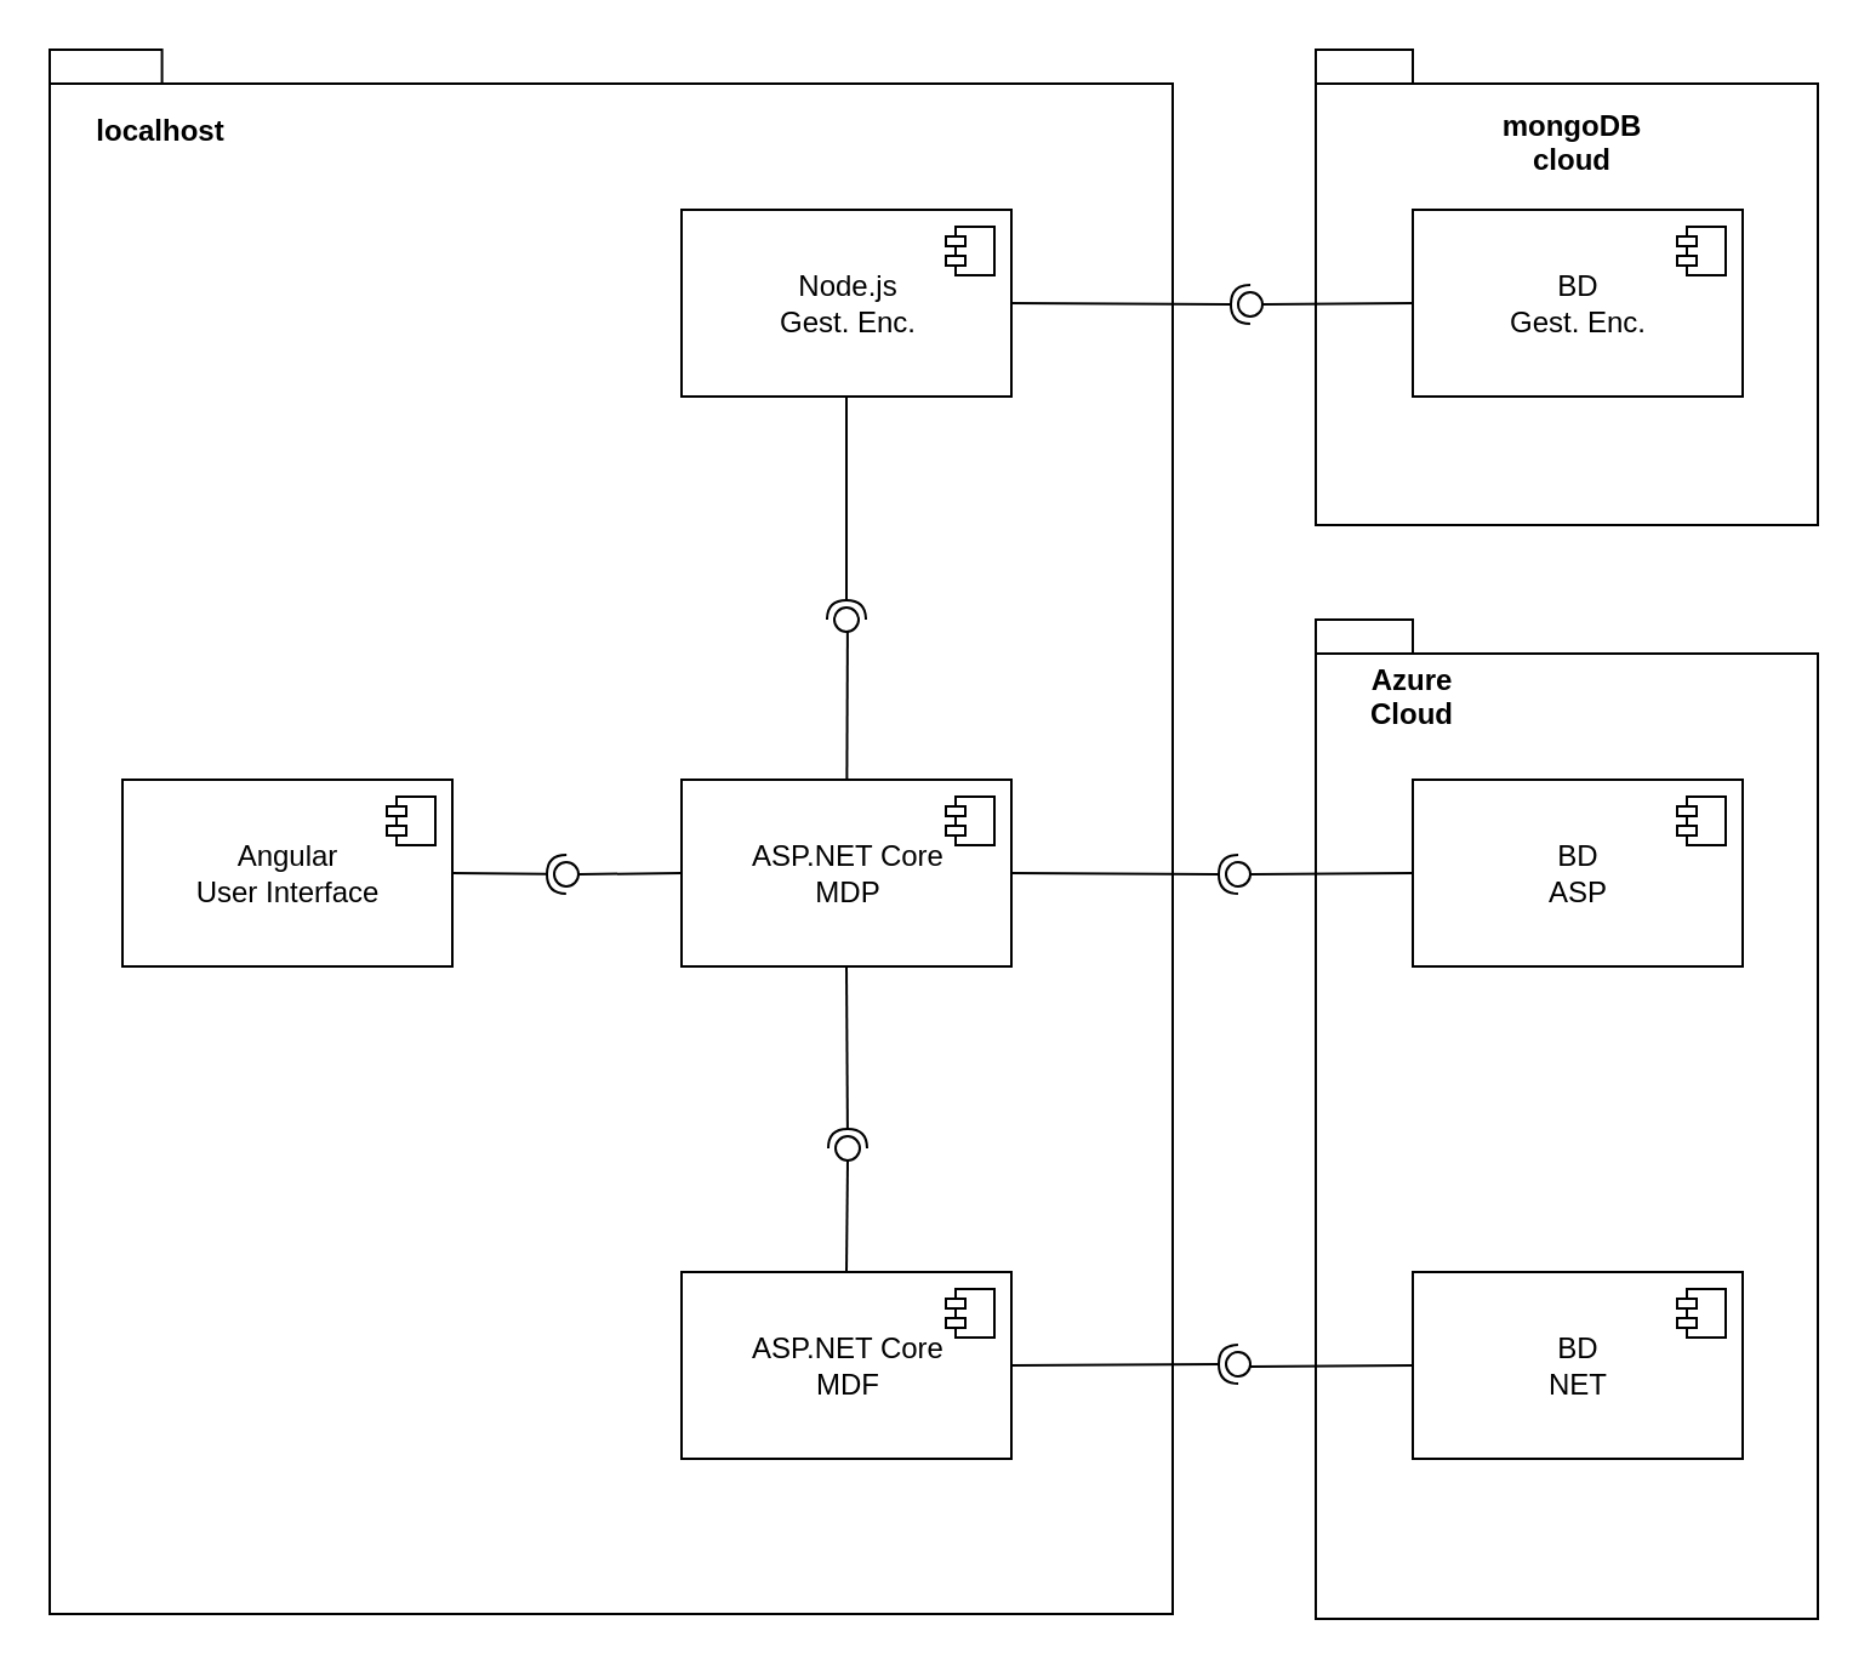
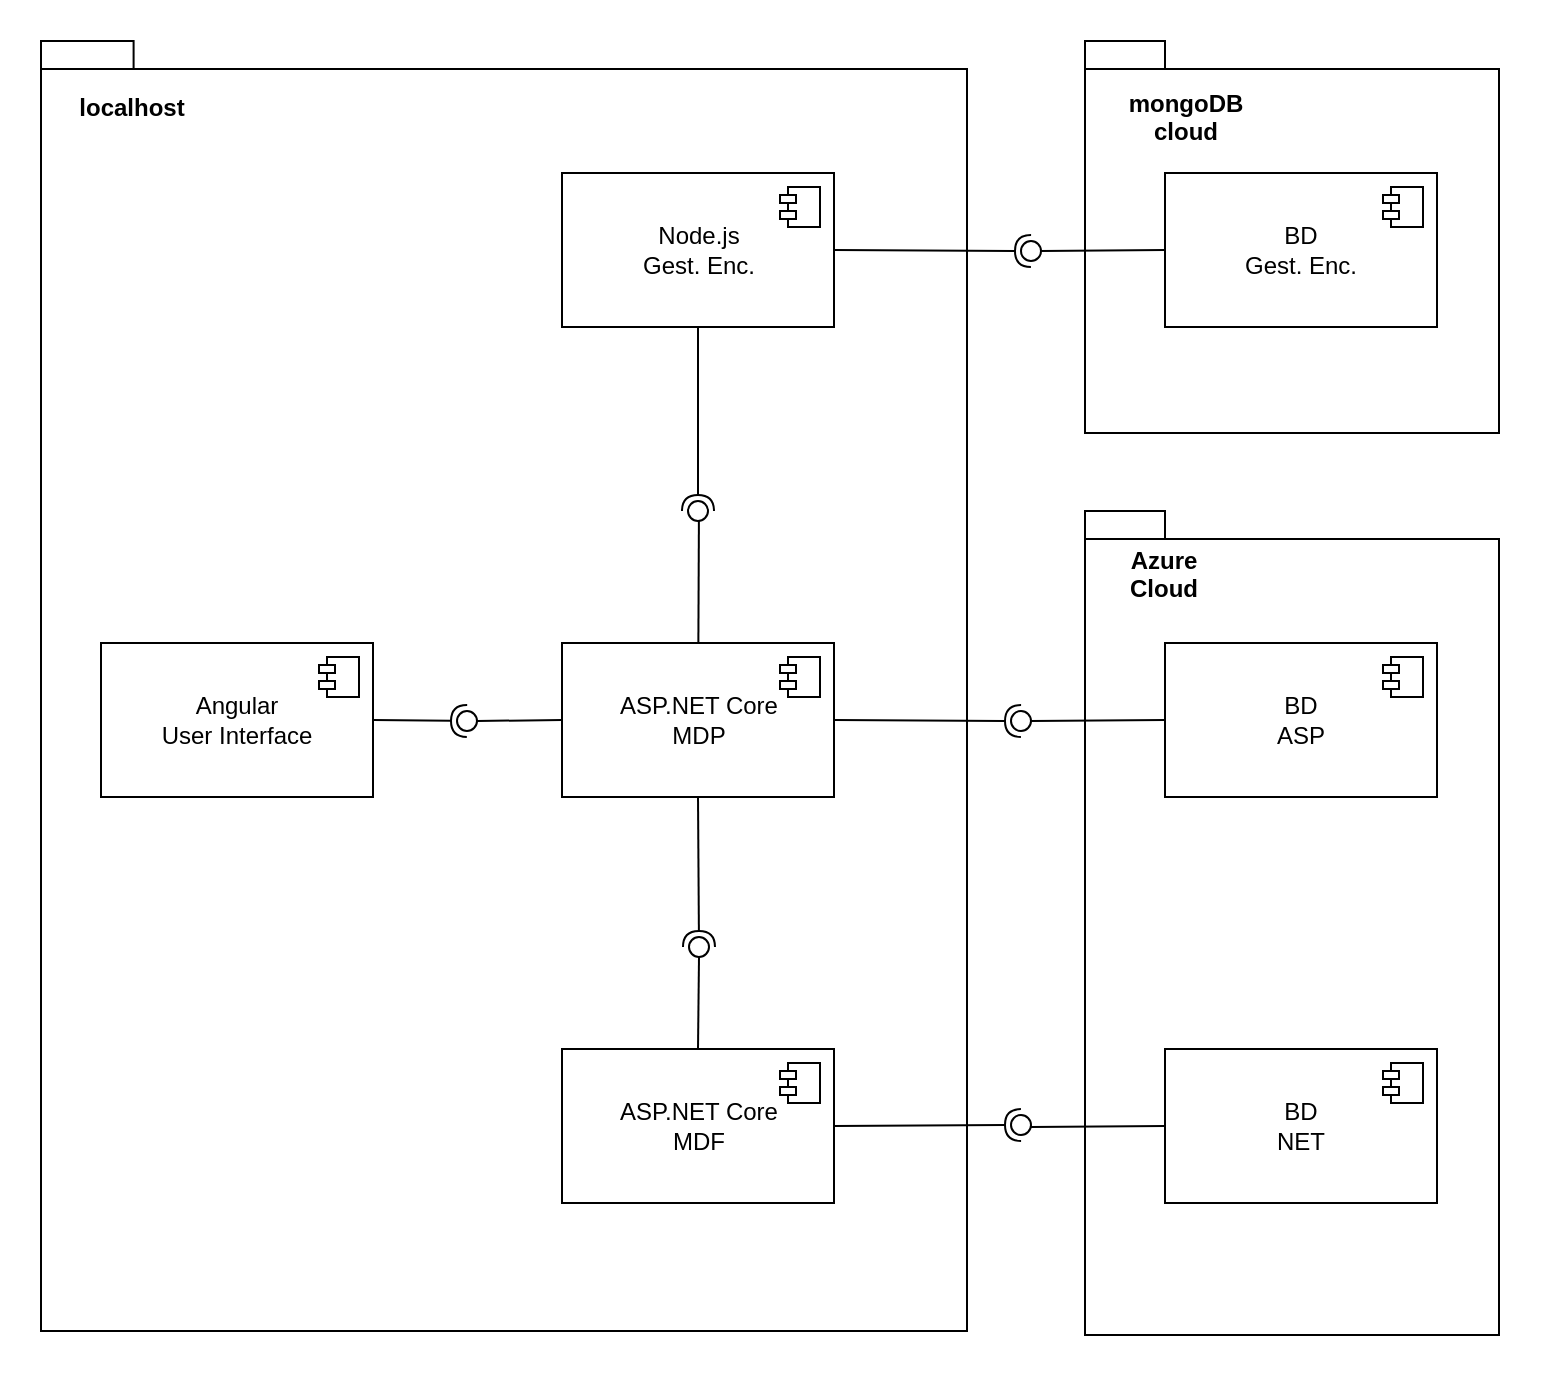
  <mxCell id="0" />
  <mxCell id="1" parent="0" />
  <mxCell id="2" value="" style="shape=folder;fontStyle=1;spacingTop=10;tabWidth=40;tabHeight=14;tabPosition=left;html=1;" vertex="1" parent="1"><mxGeometry x="20" y="20" width="463" height="645" as="geometry" /></mxCell>
  <mxCell id="3" value="" style="shape=folder;fontStyle=1;spacingTop=10;tabWidth=40;tabHeight=14;tabPosition=left;html=1;" vertex="1" parent="1"><mxGeometry x="542" y="20" width="207" height="196" as="geometry" /></mxCell>
  <mxCell id="4" value="BD &lt;br&gt;Gest. Enc." style="html=1;" vertex="1" parent="1"><mxGeometry x="582" y="86" width="136" height="77" as="geometry" /></mxCell>
  <mxCell id="5" value="" style="shape=component;jettyWidth=8;jettyHeight=4;" vertex="1" parent="4"><mxGeometry x="1" width="20" height="20" relative="1" as="geometry"><mxPoint x="-27" y="7" as="offset" /></mxGeometry></mxCell>
- <mxCell id="6" value="mongoDB&#10;cloud" style="text;align=center;fontStyle=1;verticalAlign=middle;spacingLeft=3;spacingRight=3;strokeColor=none;rotatable=0;points=[[0,0.5],[1,0.5]];portConstraint=eastwest;" vertex="1" parent="1"><mxGeometry x="608" y="45" width="80" height="26" as="geometry" /></mxCell>
+ <mxCell id="6" value="mongoDB&#10;cloud" style="text;align=center;fontStyle=1;verticalAlign=middle;spacingLeft=3;spacingRight=3;strokeColor=none;rotatable=0;points=[[0,0.5],[1,0.5]];portConstraint=eastwest;" vertex="1" parent="1"><mxGeometry x="553" y="45" width="80" height="26" as="geometry" /></mxCell>
  <mxCell id="7" value="" style="shape=folder;fontStyle=1;spacingTop=10;tabWidth=40;tabHeight=14;tabPosition=left;html=1;" vertex="1" parent="1"><mxGeometry x="542" y="255" width="207" height="412" as="geometry" /></mxCell>
  <mxCell id="8" value="BD &lt;br&gt;ASP" style="html=1;" vertex="1" parent="1"><mxGeometry x="582" y="321" width="136" height="77" as="geometry" /></mxCell>
  <mxCell id="9" value="" style="shape=component;jettyWidth=8;jettyHeight=4;" vertex="1" parent="8"><mxGeometry x="1" width="20" height="20" relative="1" as="geometry"><mxPoint x="-27" y="7" as="offset" /></mxGeometry></mxCell>
  <mxCell id="10" value="Azure &#10;Cloud" style="text;align=center;fontStyle=1;verticalAlign=middle;spacingLeft=3;spacingRight=3;strokeColor=none;rotatable=0;points=[[0,0.5],[1,0.5]];portConstraint=eastwest;" vertex="1" parent="1"><mxGeometry x="542" y="273.5" width="80" height="26" as="geometry" /></mxCell>
  <mxCell id="11" value="BD &lt;br&gt;NET" style="html=1;" vertex="1" parent="1"><mxGeometry x="582" y="524" width="136" height="77" as="geometry" /></mxCell>
  <mxCell id="12" value="" style="shape=component;jettyWidth=8;jettyHeight=4;" vertex="1" parent="11"><mxGeometry x="1" width="20" height="20" relative="1" as="geometry"><mxPoint x="-27" y="7" as="offset" /></mxGeometry></mxCell>
  <mxCell id="13" value="localhost" style="text;align=center;fontStyle=1;verticalAlign=middle;spacingLeft=3;spacingRight=3;strokeColor=none;rotatable=0;points=[[0,0.5],[1,0.5]];portConstraint=eastwest;" vertex="1" parent="1"><mxGeometry x="26" y="40" width="80" height="26" as="geometry" /></mxCell>
  <mxCell id="14" value="Node.js&lt;br&gt;Gest. Enc." style="html=1;" vertex="1" parent="1"><mxGeometry x="280.5" y="86" width="136" height="77" as="geometry" /></mxCell>
  <mxCell id="15" value="" style="shape=component;jettyWidth=8;jettyHeight=4;" vertex="1" parent="14"><mxGeometry x="1" width="20" height="20" relative="1" as="geometry"><mxPoint x="-27" y="7" as="offset" /></mxGeometry></mxCell>
  <mxCell id="16" value="ASP.NET Core&lt;br&gt;MDP" style="html=1;" vertex="1" parent="1"><mxGeometry x="280.5" y="321" width="136" height="77" as="geometry" /></mxCell>
  <mxCell id="17" value="" style="shape=component;jettyWidth=8;jettyHeight=4;" vertex="1" parent="16"><mxGeometry x="1" width="20" height="20" relative="1" as="geometry"><mxPoint x="-27" y="7" as="offset" /></mxGeometry></mxCell>
  <mxCell id="18" value="ASP.NET Core&lt;br&gt;MDF" style="html=1;" vertex="1" parent="1"><mxGeometry x="280.5" y="524" width="136" height="77" as="geometry" /></mxCell>
  <mxCell id="19" value="" style="shape=component;jettyWidth=8;jettyHeight=4;" vertex="1" parent="18"><mxGeometry x="1" width="20" height="20" relative="1" as="geometry"><mxPoint x="-27" y="7" as="offset" /></mxGeometry></mxCell>
  <mxCell id="20" value="Angular&lt;br&gt;User Interface" style="html=1;" vertex="1" parent="1"><mxGeometry x="50" y="321" width="136" height="77" as="geometry" /></mxCell>
  <mxCell id="21" value="" style="shape=component;jettyWidth=8;jettyHeight=4;" vertex="1" parent="20"><mxGeometry x="1" width="20" height="20" relative="1" as="geometry"><mxPoint x="-27" y="7" as="offset" /></mxGeometry></mxCell>
  <mxCell id="22" value="" style="rounded=0;orthogonalLoop=1;jettySize=auto;html=1;endArrow=none;endFill=0;exitX=0;exitY=0.5;exitDx=0;exitDy=0;" edge="1" target="24" parent="1" source="4"><mxGeometry relative="1" as="geometry"><mxPoint x="495" y="125" as="sourcePoint" /></mxGeometry></mxCell>
  <mxCell id="23" value="" style="rounded=0;orthogonalLoop=1;jettySize=auto;html=1;endArrow=halfCircle;endFill=0;entryX=0.5;entryY=0.5;entryDx=0;entryDy=0;endSize=6;strokeWidth=1;exitX=1;exitY=0.5;exitDx=0;exitDy=0;" edge="1" target="24" parent="1" source="14"><mxGeometry relative="1" as="geometry"><mxPoint x="535" y="125" as="sourcePoint" /></mxGeometry></mxCell>
  <mxCell id="24" value="" style="ellipse;whiteSpace=wrap;html=1;fontFamily=Helvetica;fontSize=12;fontColor=#000000;align=center;strokeColor=#000000;fillColor=#ffffff;points=[];aspect=fixed;resizable=0;" vertex="1" parent="1"><mxGeometry x="510" y="120" width="10" height="10" as="geometry" /></mxCell>
  <mxCell id="25" value="" style="rounded=0;orthogonalLoop=1;jettySize=auto;html=1;endArrow=none;endFill=0;exitX=0;exitY=0.5;exitDx=0;exitDy=0;" edge="1" target="27" parent="1" source="8"><mxGeometry relative="1" as="geometry"><mxPoint x="490" y="360" as="sourcePoint" /></mxGeometry></mxCell>
  <mxCell id="26" value="" style="rounded=0;orthogonalLoop=1;jettySize=auto;html=1;endArrow=halfCircle;endFill=0;entryX=0.5;entryY=0.5;entryDx=0;entryDy=0;endSize=6;strokeWidth=1;exitX=1;exitY=0.5;exitDx=0;exitDy=0;" edge="1" target="27" parent="1" source="16"><mxGeometry relative="1" as="geometry"><mxPoint x="530" y="360" as="sourcePoint" /></mxGeometry></mxCell>
  <mxCell id="27" value="" style="ellipse;whiteSpace=wrap;html=1;fontFamily=Helvetica;fontSize=12;fontColor=#000000;align=center;strokeColor=#000000;fillColor=#ffffff;points=[];aspect=fixed;resizable=0;" vertex="1" parent="1"><mxGeometry x="505" y="355" width="10" height="10" as="geometry" /></mxCell>
  <mxCell id="28" value="" style="rounded=0;orthogonalLoop=1;jettySize=auto;html=1;endArrow=none;endFill=0;exitX=0;exitY=0.5;exitDx=0;exitDy=0;" edge="1" parent="1" source="11"><mxGeometry relative="1" as="geometry"><mxPoint x="490" y="568" as="sourcePoint" /><mxPoint x="515" y="563" as="targetPoint" /></mxGeometry></mxCell>
  <mxCell id="29" value="" style="rounded=0;orthogonalLoop=1;jettySize=auto;html=1;endArrow=halfCircle;endFill=0;entryX=0.5;entryY=0.5;entryDx=0;entryDy=0;endSize=6;strokeWidth=1;exitX=1;exitY=0.5;exitDx=0;exitDy=0;" edge="1" target="30" parent="1" source="18"><mxGeometry relative="1" as="geometry"><mxPoint x="530" y="568" as="sourcePoint" /></mxGeometry></mxCell>
  <mxCell id="30" value="" style="ellipse;whiteSpace=wrap;html=1;fontFamily=Helvetica;fontSize=12;fontColor=#000000;align=center;strokeColor=#000000;fillColor=#ffffff;points=[];aspect=fixed;resizable=0;" vertex="1" parent="1"><mxGeometry x="505" y="557" width="10" height="10" as="geometry" /></mxCell>
  <mxCell id="31" value="" style="rounded=0;orthogonalLoop=1;jettySize=auto;html=1;endArrow=none;endFill=0;exitX=0.5;exitY=0;exitDx=0;exitDy=0;" edge="1" target="33" parent="1" source="18"><mxGeometry relative="1" as="geometry"><mxPoint x="329" y="473" as="sourcePoint" /></mxGeometry></mxCell>
  <mxCell id="32" value="" style="rounded=0;orthogonalLoop=1;jettySize=auto;html=1;endArrow=halfCircle;endFill=0;entryX=0.5;entryY=0.5;entryDx=0;entryDy=0;endSize=6;strokeWidth=1;exitX=0.5;exitY=1;exitDx=0;exitDy=0;" edge="1" target="33" parent="1" source="16"><mxGeometry relative="1" as="geometry"><mxPoint x="369" y="473" as="sourcePoint" /></mxGeometry></mxCell>
  <mxCell id="33" value="" style="ellipse;whiteSpace=wrap;html=1;fontFamily=Helvetica;fontSize=12;fontColor=#000000;align=center;strokeColor=#000000;fillColor=#ffffff;points=[];aspect=fixed;resizable=0;" vertex="1" parent="1"><mxGeometry x="344" y="468" width="10" height="10" as="geometry" /></mxCell>
  <mxCell id="34" value="" style="rounded=0;orthogonalLoop=1;jettySize=auto;html=1;endArrow=none;endFill=0;" edge="1" parent="1" source="16"><mxGeometry relative="1" as="geometry"><mxPoint x="334" y="255" as="sourcePoint" /><mxPoint x="349" y="250" as="targetPoint" /></mxGeometry></mxCell>
  <mxCell id="35" value="" style="rounded=0;orthogonalLoop=1;jettySize=auto;html=1;endArrow=halfCircle;endFill=0;entryX=0.5;entryY=0.5;entryDx=0;entryDy=0;endSize=6;strokeWidth=1;exitX=0.5;exitY=1;exitDx=0;exitDy=0;" edge="1" target="36" parent="1" source="14"><mxGeometry relative="1" as="geometry"><mxPoint x="374" y="255" as="sourcePoint" /></mxGeometry></mxCell>
  <mxCell id="36" value="" style="ellipse;whiteSpace=wrap;html=1;fontFamily=Helvetica;fontSize=12;fontColor=#000000;align=center;strokeColor=#000000;fillColor=#ffffff;points=[];aspect=fixed;resizable=0;" vertex="1" parent="1"><mxGeometry x="343.5" y="250" width="10" height="10" as="geometry" /></mxCell>
  <mxCell id="37" value="" style="rounded=0;orthogonalLoop=1;jettySize=auto;html=1;endArrow=none;endFill=0;exitX=0;exitY=0.5;exitDx=0;exitDy=0;" edge="1" target="39" parent="1" source="16"><mxGeometry relative="1" as="geometry"><mxPoint x="213" y="360" as="sourcePoint" /></mxGeometry></mxCell>
  <mxCell id="38" value="" style="rounded=0;orthogonalLoop=1;jettySize=auto;html=1;endArrow=halfCircle;endFill=0;entryX=0.5;entryY=0.5;entryDx=0;entryDy=0;endSize=6;strokeWidth=1;exitX=1;exitY=0.5;exitDx=0;exitDy=0;" edge="1" target="39" parent="1" source="20"><mxGeometry relative="1" as="geometry"><mxPoint x="253" y="360" as="sourcePoint" /></mxGeometry></mxCell>
  <mxCell id="39" value="" style="ellipse;whiteSpace=wrap;html=1;fontFamily=Helvetica;fontSize=12;fontColor=#000000;align=center;strokeColor=#000000;fillColor=#ffffff;points=[];aspect=fixed;resizable=0;" vertex="1" parent="1"><mxGeometry x="228" y="355" width="10" height="10" as="geometry" /></mxCell>
